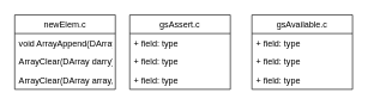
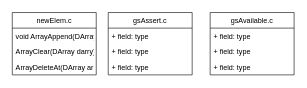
  <mxCell id="0" />
  <mxCell id="1" parent="0" />
  <mxCell id="2" value="gsAssert.c" style="swimlane;fontStyle=0;childLayout=stackLayout;horizontal=1;startSize=26;fillColor=none;horizontalStack=0;resizeParent=1;resizeParentMax=0;resizeLast=0;collapsible=1;marginBottom=0;fontColor=#000000;" vertex="1" parent="1"><mxGeometry x="180" y="20" width="140" height="104" as="geometry" /></mxCell>
  <mxCell id="3" value="+ field: type" style="text;strokeColor=none;fillColor=none;align=left;verticalAlign=top;spacingLeft=4;spacingRight=4;overflow=hidden;rotatable=0;points=[[0,0.5],[1,0.5]];portConstraint=eastwest;" vertex="1" parent="2"><mxGeometry y="26" width="140" height="26" as="geometry" /></mxCell>
  <mxCell id="4" value="+ field: type" style="text;strokeColor=none;fillColor=none;align=left;verticalAlign=top;spacingLeft=4;spacingRight=4;overflow=hidden;rotatable=0;points=[[0,0.5],[1,0.5]];portConstraint=eastwest;" vertex="1" parent="2"><mxGeometry y="52" width="140" height="26" as="geometry" /></mxCell>
  <mxCell id="5" value="+ field: type" style="text;strokeColor=none;fillColor=none;align=left;verticalAlign=top;spacingLeft=4;spacingRight=4;overflow=hidden;rotatable=0;points=[[0,0.5],[1,0.5]];portConstraint=eastwest;" vertex="1" parent="2"><mxGeometry y="78" width="140" height="26" as="geometry" /></mxCell>
  <mxCell id="6" value="newElem.c" style="swimlane;fontStyle=0;childLayout=stackLayout;horizontal=1;startSize=26;fillColor=none;horizontalStack=0;resizeParent=1;resizeParentMax=0;resizeLast=0;collapsible=1;marginBottom=0;fontColor=#000000;" vertex="1" parent="1"><mxGeometry x="20" y="20" width="140" height="104" as="geometry" /></mxCell>
  <mxCell id="7" value="void ArrayAppend(DArray array, const void *newElem)" style="text;strokeColor=none;fillColor=none;align=left;verticalAlign=top;spacingLeft=4;spacingRight=4;overflow=hidden;rotatable=0;points=[[0,0.5],[1,0.5]];portConstraint=eastwest;" vertex="1" parent="6"><mxGeometry y="26" width="140" height="26" as="geometry" /></mxCell>
  <mxCell id="8" value="ArrayClear(DArray darry)" style="text;strokeColor=none;fillColor=none;align=left;verticalAlign=top;spacingLeft=4;spacingRight=4;overflow=hidden;rotatable=0;points=[[0,0.5],[1,0.5]];portConstraint=eastwest;" vertex="1" parent="6"><mxGeometry y="52" width="140" height="26" as="geometry" /></mxCell>
- <mxCell id="9" value="ArrayClear(DArray array, int n)" style="text;strokeColor=none;fillColor=none;align=left;verticalAlign=top;spacingLeft=4;spacingRight=4;overflow=hidden;rotatable=0;points=[[0,0.5],[1,0.5]];portConstraint=eastwest;" vertex="1" parent="6"><mxGeometry y="78" width="140" height="26" as="geometry" /></mxCell>
+ <mxCell id="9" value="ArrayDeleteAt(DArray array, int n)" style="text;strokeColor=none;fillColor=none;align=left;verticalAlign=top;spacingLeft=4;spacingRight=4;overflow=hidden;rotatable=0;points=[[0,0.5],[1,0.5]];portConstraint=eastwest;" vertex="1" parent="6"><mxGeometry y="78" width="140" height="26" as="geometry" /></mxCell>
  <mxCell id="10" value="gsAvailable.c" style="swimlane;fontStyle=0;childLayout=stackLayout;horizontal=1;startSize=26;fillColor=none;horizontalStack=0;resizeParent=1;resizeParentMax=0;resizeLast=0;collapsible=1;marginBottom=0;fontColor=#000000;" vertex="1" parent="1"><mxGeometry x="350" y="20" width="140" height="104" as="geometry" /></mxCell>
  <mxCell id="11" value="+ field: type" style="text;strokeColor=none;fillColor=none;align=left;verticalAlign=top;spacingLeft=4;spacingRight=4;overflow=hidden;rotatable=0;points=[[0,0.5],[1,0.5]];portConstraint=eastwest;" vertex="1" parent="10"><mxGeometry y="26" width="140" height="26" as="geometry" /></mxCell>
  <mxCell id="12" value="+ field: type" style="text;strokeColor=none;fillColor=none;align=left;verticalAlign=top;spacingLeft=4;spacingRight=4;overflow=hidden;rotatable=0;points=[[0,0.5],[1,0.5]];portConstraint=eastwest;" vertex="1" parent="10"><mxGeometry y="52" width="140" height="26" as="geometry" /></mxCell>
  <mxCell id="13" value="+ field: type" style="text;strokeColor=none;fillColor=none;align=left;verticalAlign=top;spacingLeft=4;spacingRight=4;overflow=hidden;rotatable=0;points=[[0,0.5],[1,0.5]];portConstraint=eastwest;" vertex="1" parent="10"><mxGeometry y="78" width="140" height="26" as="geometry" /></mxCell>
